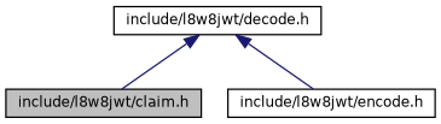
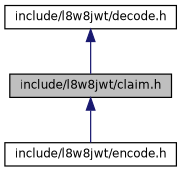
  digraph {
    fontname="DejaVu Sans"
    node [color=black fillcolor=white fontname="DejaVu Sans" fontsize=10 shape=record style=filled]
    edge [color=midnightblue dir=back fontname="DejaVu Sans" fontsize=10 labelfontname=Helvetica labelfontsize=10 style=solid]
    n1 [fillcolor=grey75 fontcolor=black height=0.2 label="include/l8w8jwt/claim.h" width=0.4]
    n2 [height=0.2 label="include/l8w8jwt/encode.h" width=0.4]
    n3 [height=0.2 label="include/l8w8jwt/decode.h" width=0.4]
-   n3 -> n2
+   n1 -> n2
    n3 -> n1
  }
